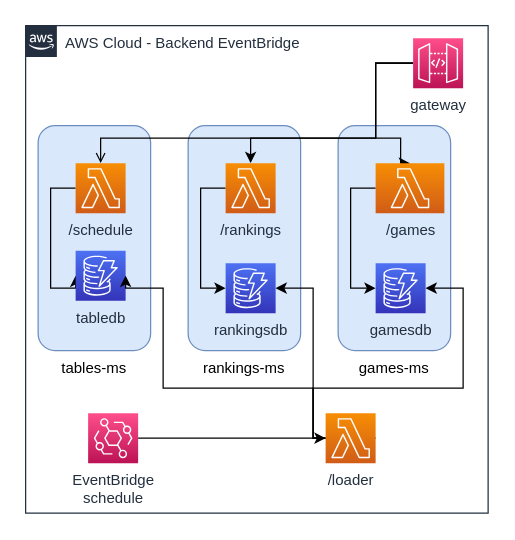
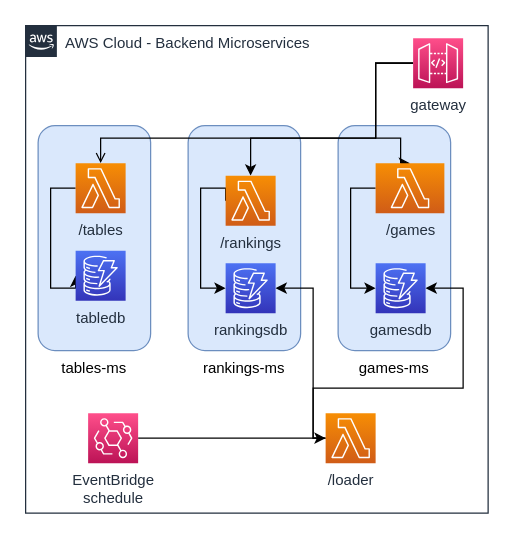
  <mxCell id="0" />
  <mxCell id="1" parent="0" />
- <mxCell id="2" value="AWS Cloud - Backend EventBridge" style="points=[[0,0],[0.25,0],[0.5,0],[0.75,0],[1,0],[1,0.25],[1,0.5],[1,0.75],[1,1],[0.75,1],[0.5,1],[0.25,1],[0,1],[0,0.75],[0,0.5],[0,0.25]];outlineConnect=0;gradientColor=none;html=1;whiteSpace=wrap;fontSize=12;fontStyle=0;container=1;pointerEvents=0;collapsible=0;recursiveResize=0;shape=mxgraph.aws4.group;grIcon=mxgraph.aws4.group_aws_cloud_alt;strokeColor=#232F3E;fillColor=default;verticalAlign=top;align=left;spacingLeft=30;fontColor=#232F3E;dashed=0;" vertex="1" parent="1"><mxGeometry x="20" y="20" width="370" height="390" as="geometry" /></mxCell>
+ <mxCell id="2" value="AWS Cloud - Backend Microservices" style="points=[[0,0],[0.25,0],[0.5,0],[0.75,0],[1,0],[1,0.25],[1,0.5],[1,0.75],[1,1],[0.75,1],[0.5,1],[0.25,1],[0,1],[0,0.75],[0,0.5],[0,0.25]];outlineConnect=0;gradientColor=none;html=1;whiteSpace=wrap;fontSize=12;fontStyle=0;container=1;pointerEvents=0;collapsible=0;recursiveResize=0;shape=mxgraph.aws4.group;grIcon=mxgraph.aws4.group_aws_cloud_alt;strokeColor=#232F3E;fillColor=default;verticalAlign=top;align=left;spacingLeft=30;fontColor=#232F3E;dashed=0;" vertex="1" parent="1"><mxGeometry x="20" y="20" width="370" height="390" as="geometry" /></mxCell>
  <mxCell id="3" value="games-ms" style="rounded=1;whiteSpace=wrap;html=1;strokeColor=#6c8ebf;fillColor=#dae8fc;labelPosition=center;verticalLabelPosition=bottom;align=center;verticalAlign=top;" vertex="1" parent="2"><mxGeometry x="250" y="80" width="90" height="180" as="geometry" /></mxCell>
  <mxCell id="4" value="rankings-ms" style="rounded=1;whiteSpace=wrap;html=1;strokeColor=#6c8ebf;fillColor=#dae8fc;labelPosition=center;verticalLabelPosition=bottom;align=center;verticalAlign=top;" vertex="1" parent="2"><mxGeometry x="130" y="80" width="90" height="180" as="geometry" /></mxCell>
  <mxCell id="5" value="tables-ms" style="rounded=1;whiteSpace=wrap;html=1;strokeColor=#6c8ebf;fillColor=#dae8fc;verticalAlign=top;labelPosition=center;verticalLabelPosition=bottom;align=center;" vertex="1" parent="2"><mxGeometry x="10" y="80" width="90" height="180" as="geometry" /></mxCell>
  <mxCell id="6" style="edgeStyle=orthogonalEdgeStyle;rounded=0;orthogonalLoop=1;jettySize=auto;html=1;entryX=0.5;entryY=0;entryDx=0;entryDy=0;entryPerimeter=0;endArrow=open;" edge="1" parent="2" source="9" target="11"><mxGeometry relative="1" as="geometry"><Array as="points"><mxPoint x="280" y="30" /><mxPoint x="280" y="90" /><mxPoint x="60" y="90" /></Array></mxGeometry></mxCell>
  <mxCell id="7" style="edgeStyle=orthogonalEdgeStyle;rounded=0;orthogonalLoop=1;jettySize=auto;html=1;entryX=0.5;entryY=0;entryDx=0;entryDy=0;entryPerimeter=0;exitX=0;exitY=0.5;exitDx=0;exitDy=0;exitPerimeter=0;" edge="1" parent="2" source="9" target="14"><mxGeometry relative="1" as="geometry"><Array as="points"><mxPoint x="280" y="30" /><mxPoint x="280" y="90" /><mxPoint x="180" y="90" /></Array></mxGeometry></mxCell>
  <mxCell id="8" style="edgeStyle=orthogonalEdgeStyle;rounded=0;orthogonalLoop=1;jettySize=auto;html=1;entryX=0.5;entryY=0;entryDx=0;entryDy=0;entryPerimeter=0;" edge="1" parent="2" source="9" target="16"><mxGeometry relative="1" as="geometry"><Array as="points"><mxPoint x="280" y="30" /><mxPoint x="280" y="90" /><mxPoint x="300" y="90" /></Array></mxGeometry></mxCell>
  <mxCell id="9" value="gateway" style="sketch=0;points=[[0,0,0],[0.25,0,0],[0.5,0,0],[0.75,0,0],[1,0,0],[0,1,0],[0.25,1,0],[0.5,1,0],[0.75,1,0],[1,1,0],[0,0.25,0],[0,0.5,0],[0,0.75,0],[1,0.25,0],[1,0.5,0],[1,0.75,0]];outlineConnect=0;fontColor=#232F3E;gradientColor=#FF4F8B;gradientDirection=north;fillColor=#BC1356;strokeColor=#ffffff;dashed=0;verticalLabelPosition=bottom;verticalAlign=top;align=center;html=1;fontSize=12;fontStyle=0;aspect=fixed;shape=mxgraph.aws4.resourceIcon;resIcon=mxgraph.aws4.api_gateway;" vertex="1" parent="2"><mxGeometry x="310" y="10" width="40" height="40" as="geometry" /></mxCell>
  <mxCell id="10" style="edgeStyle=orthogonalEdgeStyle;rounded=0;orthogonalLoop=1;jettySize=auto;html=1;entryX=0;entryY=0.5;entryDx=0;entryDy=0;entryPerimeter=0;exitX=0;exitY=0.5;exitDx=0;exitDy=0;exitPerimeter=0;" edge="1" parent="2" source="11" target="12"><mxGeometry relative="1" as="geometry"><Array as="points"><mxPoint x="20" y="130" /><mxPoint x="20" y="210" /></Array></mxGeometry></mxCell>
- <mxCell id="11" value="/schedule" style="sketch=0;points=[[0,0,0],[0.25,0,0],[0.5,0,0],[0.75,0,0],[1,0,0],[0,1,0],[0.25,1,0],[0.5,1,0],[0.75,1,0],[1,1,0],[0,0.25,0],[0,0.5,0],[0,0.75,0],[1,0.25,0],[1,0.5,0],[1,0.75,0]];outlineConnect=0;fontColor=#232F3E;gradientColor=#F78E04;gradientDirection=north;fillColor=#D05C17;strokeColor=#ffffff;dashed=0;verticalLabelPosition=bottom;verticalAlign=top;align=center;html=1;fontSize=12;fontStyle=0;aspect=fixed;shape=mxgraph.aws4.resourceIcon;resIcon=mxgraph.aws4.lambda;" vertex="1" parent="2"><mxGeometry x="40" y="110" width="40" height="40" as="geometry" /></mxCell>
+ <mxCell id="11" value="/tables" style="sketch=0;points=[[0,0,0],[0.25,0,0],[0.5,0,0],[0.75,0,0],[1,0,0],[0,1,0],[0.25,1,0],[0.5,1,0],[0.75,1,0],[1,1,0],[0,0.25,0],[0,0.5,0],[0,0.75,0],[1,0.25,0],[1,0.5,0],[1,0.75,0]];outlineConnect=0;fontColor=#232F3E;gradientColor=#F78E04;gradientDirection=north;fillColor=#D05C17;strokeColor=#ffffff;dashed=0;verticalLabelPosition=bottom;verticalAlign=top;align=center;html=1;fontSize=12;fontStyle=0;aspect=fixed;shape=mxgraph.aws4.resourceIcon;resIcon=mxgraph.aws4.lambda;" vertex="1" parent="2"><mxGeometry x="40" y="110" width="40" height="40" as="geometry" /></mxCell>
  <mxCell id="12" value="tabledb" style="sketch=0;points=[[0,0,0],[0.25,0,0],[0.5,0,0],[0.75,0,0],[1,0,0],[0,1,0],[0.25,1,0],[0.5,1,0],[0.75,1,0],[1,1,0],[0,0.25,0],[0,0.5,0],[0,0.75,0],[1,0.25,0],[1,0.5,0],[1,0.75,0]];outlineConnect=0;fontColor=#232F3E;gradientColor=#4D72F3;gradientDirection=north;fillColor=#3334B9;strokeColor=#ffffff;dashed=0;verticalLabelPosition=bottom;verticalAlign=top;align=center;html=1;fontSize=12;fontStyle=0;aspect=fixed;shape=mxgraph.aws4.resourceIcon;resIcon=mxgraph.aws4.dynamodb;" vertex="1" parent="2"><mxGeometry x="40" y="180" width="40" height="40" as="geometry" /></mxCell>
  <mxCell id="13" style="edgeStyle=orthogonalEdgeStyle;rounded=0;orthogonalLoop=1;jettySize=auto;html=1;entryX=0;entryY=0.5;entryDx=0;entryDy=0;entryPerimeter=0;exitX=0;exitY=0.5;exitDx=0;exitDy=0;exitPerimeter=0;" edge="1" parent="2" source="14" target="17"><mxGeometry relative="1" as="geometry"><Array as="points"><mxPoint x="140" y="130" /><mxPoint x="140" y="210" /></Array></mxGeometry></mxCell>
- <mxCell id="14" value="/rankings" style="sketch=0;points=[[0,0,0],[0.25,0,0],[0.5,0,0],[0.75,0,0],[1,0,0],[0,1,0],[0.25,1,0],[0.5,1,0],[0.75,1,0],[1,1,0],[0,0.25,0],[0,0.5,0],[0,0.75,0],[1,0.25,0],[1,0.5,0],[1,0.75,0]];outlineConnect=0;fontColor=#232F3E;gradientColor=#F78E04;gradientDirection=north;fillColor=#D05C17;strokeColor=#ffffff;dashed=0;verticalLabelPosition=bottom;verticalAlign=top;align=center;html=1;fontSize=12;fontStyle=0;aspect=fixed;shape=mxgraph.aws4.resourceIcon;resIcon=mxgraph.aws4.lambda;" vertex="1" parent="2"><mxGeometry x="160" y="110" width="40" height="40" as="geometry" /></mxCell>
+ <mxCell id="14" value="/rankings" style="sketch=0;points=[[0,0,0],[0.25,0,0],[0.5,0,0],[0.75,0,0],[1,0,0],[0,1,0],[0.25,1,0],[0.5,1,0],[0.75,1,0],[1,1,0],[0,0.25,0],[0,0.5,0],[0,0.75,0],[1,0.25,0],[1,0.5,0],[1,0.75,0]];outlineConnect=0;fontColor=#232F3E;gradientColor=#F78E04;gradientDirection=north;fillColor=#D05C17;strokeColor=#ffffff;dashed=0;verticalLabelPosition=bottom;verticalAlign=top;align=center;html=1;fontSize=12;fontStyle=0;aspect=fixed;shape=mxgraph.aws4.resourceIcon;resIcon=mxgraph.aws4.lambda;" vertex="1" parent="2"><mxGeometry x="160" y="120" width="40" height="40" as="geometry" /></mxCell>
  <mxCell id="15" style="edgeStyle=orthogonalEdgeStyle;rounded=0;orthogonalLoop=1;jettySize=auto;html=1;entryX=0;entryY=0.5;entryDx=0;entryDy=0;entryPerimeter=0;exitX=0;exitY=0.5;exitDx=0;exitDy=0;exitPerimeter=0;" edge="1" parent="2" source="16" target="18"><mxGeometry relative="1" as="geometry"><Array as="points"><mxPoint x="260" y="130" /><mxPoint x="260" y="210" /></Array></mxGeometry></mxCell>
  <mxCell id="16" value="/games" style="sketch=0;points=[[0,0,0],[0.25,0,0],[0.5,0,0],[0.75,0,0],[1,0,0],[0,1,0],[0.25,1,0],[0.5,1,0],[0.75,1,0],[1,1,0],[0,0.25,0],[0,0.5,0],[0,0.75,0],[1,0.25,0],[1,0.5,0],[1,0.75,0]];outlineConnect=0;fontColor=#232F3E;gradientColor=#F78E04;gradientDirection=north;fillColor=#D05C17;strokeColor=#ffffff;dashed=0;verticalLabelPosition=bottom;verticalAlign=top;align=center;html=1;fontSize=12;fontStyle=0;aspect=fixed;shape=mxgraph.aws4.resourceIcon;resIcon=mxgraph.aws4.lambda;" vertex="1" parent="2"><mxGeometry x="280" y="110" width="55" height="40" as="geometry" /></mxCell>
  <mxCell id="17" value="rankingsdb" style="sketch=0;points=[[0,0,0],[0.25,0,0],[0.5,0,0],[0.75,0,0],[1,0,0],[0,1,0],[0.25,1,0],[0.5,1,0],[0.75,1,0],[1,1,0],[0,0.25,0],[0,0.5,0],[0,0.75,0],[1,0.25,0],[1,0.5,0],[1,0.75,0]];outlineConnect=0;fontColor=#232F3E;gradientColor=#4D72F3;gradientDirection=north;fillColor=#3334B9;strokeColor=#ffffff;dashed=0;verticalLabelPosition=bottom;verticalAlign=top;align=center;html=1;fontSize=12;fontStyle=0;aspect=fixed;shape=mxgraph.aws4.resourceIcon;resIcon=mxgraph.aws4.dynamodb;" vertex="1" parent="2"><mxGeometry x="160" y="190" width="40" height="40" as="geometry" /></mxCell>
  <mxCell id="18" value="gamesdb" style="sketch=0;points=[[0,0,0],[0.25,0,0],[0.5,0,0],[0.75,0,0],[1,0,0],[0,1,0],[0.25,1,0],[0.5,1,0],[0.75,1,0],[1,1,0],[0,0.25,0],[0,0.5,0],[0,0.75,0],[1,0.25,0],[1,0.5,0],[1,0.75,0]];outlineConnect=0;fontColor=#232F3E;gradientColor=#4D72F3;gradientDirection=north;fillColor=#3334B9;strokeColor=#ffffff;dashed=0;verticalLabelPosition=bottom;verticalAlign=top;align=center;html=1;fontSize=12;fontStyle=0;aspect=fixed;shape=mxgraph.aws4.resourceIcon;resIcon=mxgraph.aws4.dynamodb;" vertex="1" parent="2"><mxGeometry x="280" y="190" width="40" height="40" as="geometry" /></mxCell>
  <mxCell id="19" style="edgeStyle=orthogonalEdgeStyle;rounded=0;orthogonalLoop=1;jettySize=auto;html=1;entryX=0;entryY=0.5;entryDx=0;entryDy=0;entryPerimeter=0;" edge="1" parent="2" source="20" target="24"><mxGeometry relative="1" as="geometry" /></mxCell>
  <mxCell id="20" value="EventBridge&lt;br&gt;schedule" style="sketch=0;points=[[0,0,0],[0.25,0,0],[0.5,0,0],[0.75,0,0],[1,0,0],[0,1,0],[0.25,1,0],[0.5,1,0],[0.75,1,0],[1,1,0],[0,0.25,0],[0,0.5,0],[0,0.75,0],[1,0.25,0],[1,0.5,0],[1,0.75,0]];outlineConnect=0;fontColor=#232F3E;gradientColor=#FF4F8B;gradientDirection=north;fillColor=#BC1356;strokeColor=#ffffff;dashed=0;verticalLabelPosition=bottom;verticalAlign=top;align=center;html=1;fontSize=12;fontStyle=0;aspect=fixed;shape=mxgraph.aws4.resourceIcon;resIcon=mxgraph.aws4.eventbridge;" vertex="1" parent="2"><mxGeometry x="50" y="310" width="40" height="40" as="geometry" /></mxCell>
- <mxCell id="21" style="edgeStyle=orthogonalEdgeStyle;rounded=0;orthogonalLoop=1;jettySize=auto;html=1;entryX=1;entryY=0.5;entryDx=0;entryDy=0;entryPerimeter=0;exitX=1;exitY=0.5;exitDx=0;exitDy=0;exitPerimeter=0;" edge="1" parent="2" source="24" target="12"><mxGeometry relative="1" as="geometry"><Array as="points"><mxPoint x="230" y="330" /><mxPoint x="230" y="290" /><mxPoint x="110" y="290" /><mxPoint x="110" y="210" /></Array></mxGeometry></mxCell>
  <mxCell id="22" style="edgeStyle=orthogonalEdgeStyle;rounded=0;orthogonalLoop=1;jettySize=auto;html=1;entryX=1;entryY=0.5;entryDx=0;entryDy=0;entryPerimeter=0;" edge="1" parent="2" source="24" target="17"><mxGeometry relative="1" as="geometry"><Array as="points"><mxPoint x="230" y="330" /><mxPoint x="230" y="210" /></Array></mxGeometry></mxCell>
  <mxCell id="23" style="edgeStyle=orthogonalEdgeStyle;rounded=0;orthogonalLoop=1;jettySize=auto;html=1;entryX=1;entryY=0.5;entryDx=0;entryDy=0;entryPerimeter=0;" edge="1" parent="2" source="24" target="18"><mxGeometry relative="1" as="geometry"><Array as="points"><mxPoint x="230" y="330" /><mxPoint x="230" y="290" /><mxPoint x="350" y="290" /><mxPoint x="350" y="210" /></Array></mxGeometry></mxCell>
  <mxCell id="24" value="/loader" style="sketch=0;points=[[0,0,0],[0.25,0,0],[0.5,0,0],[0.75,0,0],[1,0,0],[0,1,0],[0.25,1,0],[0.5,1,0],[0.75,1,0],[1,1,0],[0,0.25,0],[0,0.5,0],[0,0.75,0],[1,0.25,0],[1,0.5,0],[1,0.75,0]];outlineConnect=0;fontColor=#232F3E;gradientColor=#F78E04;gradientDirection=north;fillColor=#D05C17;strokeColor=#ffffff;dashed=0;verticalLabelPosition=bottom;verticalAlign=top;align=center;html=1;fontSize=12;fontStyle=0;aspect=fixed;shape=mxgraph.aws4.resourceIcon;resIcon=mxgraph.aws4.lambda;" vertex="1" parent="2"><mxGeometry x="240" y="310" width="40" height="40" as="geometry" /></mxCell>
